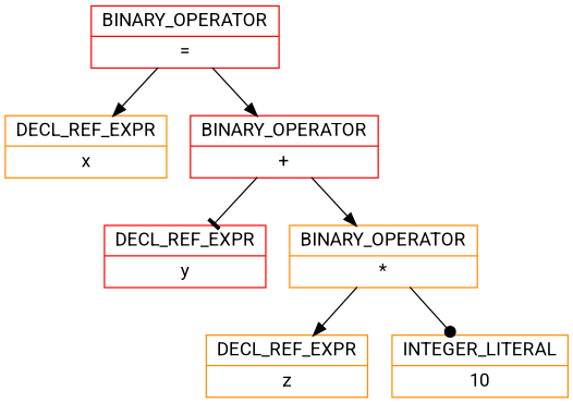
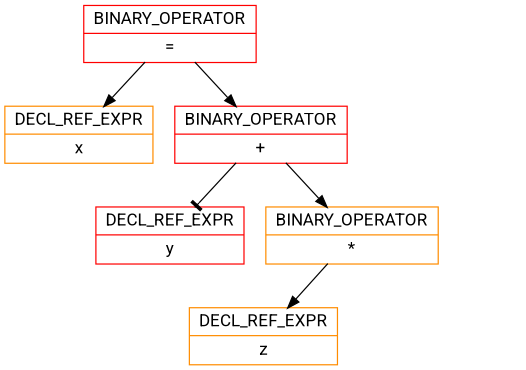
  digraph {
    fontname=Roboto
    node [shape=record color=darkorange fontname=Roboto]
    edge [arrowtail=none arrowhead=normal fontname=Roboto]
    n1 [label="{BINARY_OPERATOR|=}" color=red]
    n2 [label="{DECL_REF_EXPR|x}"]
    n3 [label="{BINARY_OPERATOR|+}" color=red]
    n4 [label="{DECL_REF_EXPR|y}" color=red]
    n5 [label="{BINARY_OPERATOR|*}"]
    n6 [label="{DECL_REF_EXPR|z}"]
-   n7 [label="{INTEGER_LITERAL|10}"]
    n1 -> n2
    n1 -> n3
    n3 -> n4 [arrowhead=tee]
    n3 -> n5
    n5 -> n6
-   n5 -> n7 [arrowhead=dot]
  }
